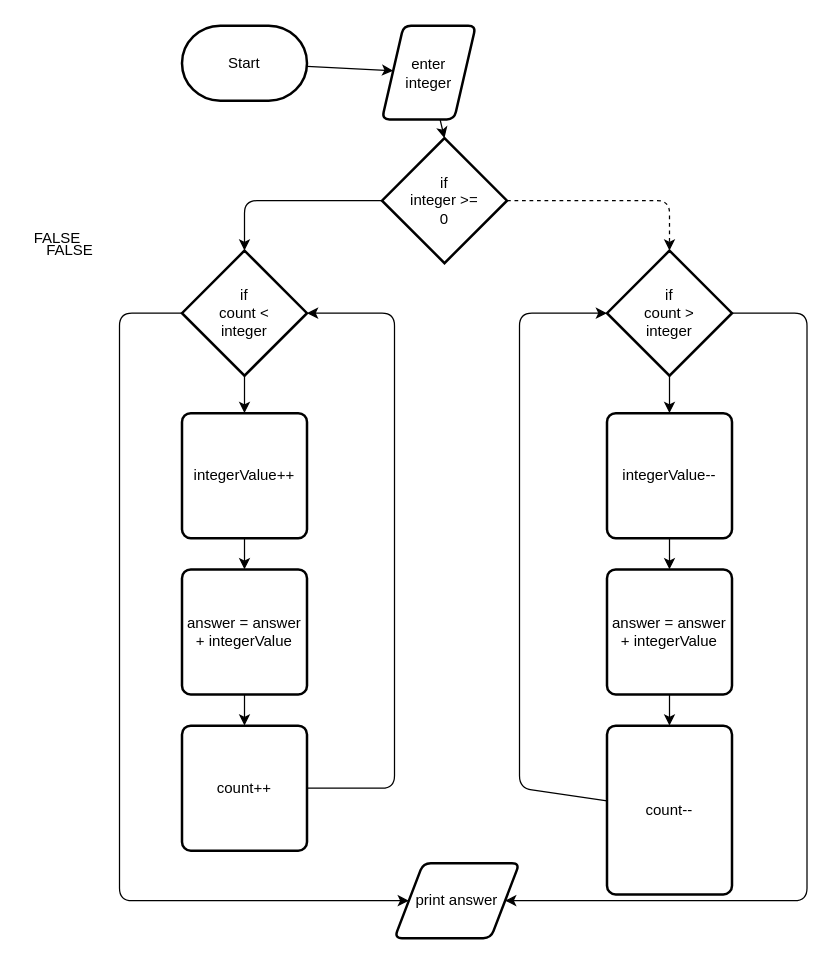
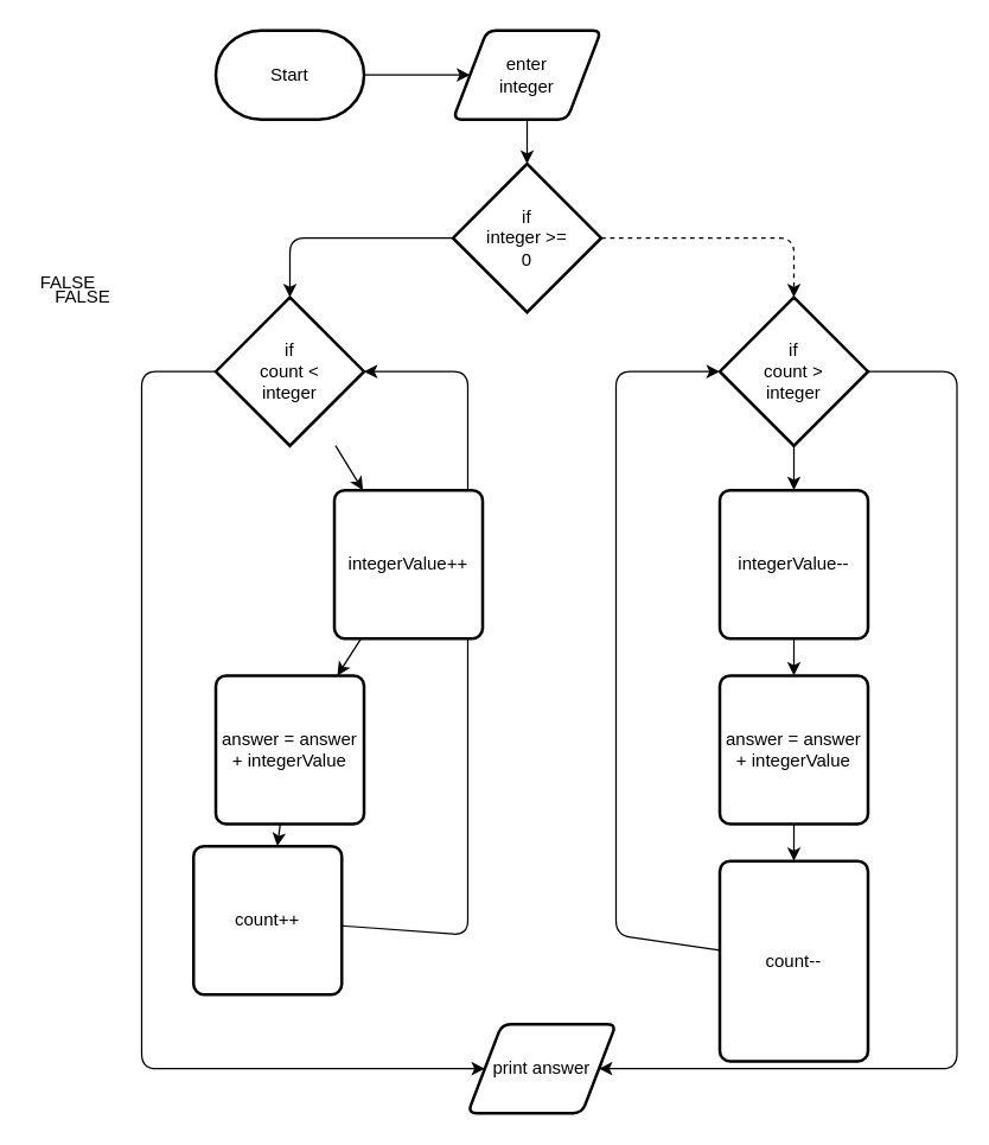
  <mxCell id="0" />
  <mxCell id="1" parent="0" />
  <mxCell id="2" style="edgeStyle=none;html=1;" edge="1" parent="1" source="3" target="5"><mxGeometry relative="1" as="geometry" /></mxCell>
  <mxCell id="3" value="Start" style="strokeWidth=2;html=1;shape=mxgraph.flowchart.terminator;whiteSpace=wrap;" parent="1" vertex="1"><mxGeometry x="145" y="20" width="100" height="60" as="geometry" /></mxCell>
  <mxCell id="4" style="edgeStyle=none;html=1;entryX=0.5;entryY=0;entryDx=0;entryDy=0;entryPerimeter=0;" edge="1" parent="1" source="5" target="8"><mxGeometry relative="1" as="geometry" /></mxCell>
- <mxCell id="5" value="enter &lt;br&gt;integer" style="shape=parallelogram;html=1;strokeWidth=2;perimeter=parallelogramPerimeter;whiteSpace=wrap;rounded=1;arcSize=12;size=0.23;" parent="1" vertex="1"><mxGeometry x="305" y="20" width="75" height="75" as="geometry" /></mxCell>
+ <mxCell id="5" value="enter &lt;br&gt;integer" style="shape=parallelogram;html=1;strokeWidth=2;perimeter=parallelogramPerimeter;whiteSpace=wrap;rounded=1;arcSize=12;size=0.23;" parent="1" vertex="1"><mxGeometry x="305" y="20" width="100" height="60" as="geometry" /></mxCell>
  <mxCell id="6" style="edgeStyle=none;html=1;entryX=0.5;entryY=0;entryDx=0;entryDy=0;entryPerimeter=0;dashed=1;" edge="1" parent="1" source="8" target="18"><mxGeometry relative="1" as="geometry"><Array as="points"><mxPoint x="535" y="160" /></Array></mxGeometry></mxCell>
  <mxCell id="7" style="edgeStyle=none;html=1;entryX=0.5;entryY=0;entryDx=0;entryDy=0;entryPerimeter=0;" edge="1" parent="1" source="8" target="15"><mxGeometry relative="1" as="geometry"><Array as="points"><mxPoint x="195" y="160" /></Array></mxGeometry></mxCell>
  <mxCell id="8" value="if&lt;br&gt;integer &amp;gt;=&lt;br&gt;0" style="strokeWidth=2;html=1;shape=mxgraph.flowchart.decision;whiteSpace=wrap;" vertex="1" parent="1"><mxGeometry x="305" y="110" width="100" height="100" as="geometry" /></mxCell>
  <mxCell id="9" style="edgeStyle=none;html=1;entryX=1;entryY=0.5;entryDx=0;entryDy=0;entryPerimeter=0;" edge="1" parent="1" source="10" target="15"><mxGeometry relative="1" as="geometry"><Array as="points"><mxPoint x="315" y="630" /><mxPoint x="315" y="250" /></Array></mxGeometry></mxCell>
- <mxCell id="10" value="count++" style="rounded=1;whiteSpace=wrap;html=1;absoluteArcSize=1;arcSize=14;strokeWidth=2;" vertex="1" parent="1"><mxGeometry x="145" y="580" width="100" height="100" as="geometry" /></mxCell>
+ <mxCell id="10" value="count++" style="rounded=1;whiteSpace=wrap;html=1;absoluteArcSize=1;arcSize=14;strokeWidth=2;" vertex="1" parent="1"><mxGeometry x="130" y="570" width="100" height="100" as="geometry" /></mxCell>
  <mxCell id="11" style="edgeStyle=none;html=1;entryX=0;entryY=0.5;entryDx=0;entryDy=0;entryPerimeter=0;" edge="1" parent="1" source="12" target="18"><mxGeometry relative="1" as="geometry"><Array as="points"><mxPoint x="415" y="630" /><mxPoint x="415" y="250" /></Array></mxGeometry></mxCell>
  <mxCell id="12" value="count--" style="rounded=1;whiteSpace=wrap;html=1;absoluteArcSize=1;arcSize=14;strokeWidth=2;" vertex="1" parent="1"><mxGeometry x="485" y="580" width="100" height="135" as="geometry" /></mxCell>
  <mxCell id="13" style="edgeStyle=none;html=1;" edge="1" parent="1" source="15" target="20"><mxGeometry relative="1" as="geometry" /></mxCell>
  <mxCell id="14" style="edgeStyle=none;html=1;entryX=0;entryY=0.5;entryDx=0;entryDy=0;" edge="1" parent="1" source="15" target="27"><mxGeometry relative="1" as="geometry"><Array as="points"><mxPoint x="95" y="250" /><mxPoint x="95" y="720" /></Array></mxGeometry></mxCell>
  <mxCell id="15" value="if&lt;br&gt;count &amp;lt;&lt;br&gt;integer" style="strokeWidth=2;html=1;shape=mxgraph.flowchart.decision;whiteSpace=wrap;" vertex="1" parent="1"><mxGeometry x="145" y="200" width="100" height="100" as="geometry" /></mxCell>
  <mxCell id="16" style="edgeStyle=none;html=1;" edge="1" parent="1" source="18" target="22"><mxGeometry relative="1" as="geometry" /></mxCell>
  <mxCell id="17" style="edgeStyle=none;html=1;entryX=1;entryY=0.5;entryDx=0;entryDy=0;" edge="1" parent="1" source="18" target="27"><mxGeometry relative="1" as="geometry"><Array as="points"><mxPoint x="645" y="250" /><mxPoint x="645" y="720" /></Array></mxGeometry></mxCell>
  <mxCell id="18" value="if&lt;br&gt;count &amp;gt;&lt;br&gt;integer" style="strokeWidth=2;html=1;shape=mxgraph.flowchart.decision;whiteSpace=wrap;" vertex="1" parent="1"><mxGeometry x="485" y="200" width="100" height="100" as="geometry" /></mxCell>
  <mxCell id="19" style="edgeStyle=none;html=1;" edge="1" parent="1" source="20" target="26"><mxGeometry relative="1" as="geometry" /></mxCell>
- <mxCell id="20" value="integerValue++" style="rounded=1;whiteSpace=wrap;html=1;absoluteArcSize=1;arcSize=14;strokeWidth=2;" vertex="1" parent="1"><mxGeometry x="145" y="330" width="100" height="100" as="geometry" /></mxCell>
+ <mxCell id="20" value="integerValue++" style="rounded=1;whiteSpace=wrap;html=1;absoluteArcSize=1;arcSize=14;strokeWidth=2;" vertex="1" parent="1"><mxGeometry x="225" y="330" width="100" height="100" as="geometry" /></mxCell>
  <mxCell id="21" style="edgeStyle=none;html=1;exitX=0.5;exitY=1;exitDx=0;exitDy=0;" edge="1" parent="1" source="22" target="24"><mxGeometry relative="1" as="geometry" /></mxCell>
  <mxCell id="22" value="integerValue--" style="rounded=1;whiteSpace=wrap;html=1;absoluteArcSize=1;arcSize=14;strokeWidth=2;" vertex="1" parent="1"><mxGeometry x="485" y="330" width="100" height="100" as="geometry" /></mxCell>
  <mxCell id="23" style="edgeStyle=none;html=1;exitX=0.5;exitY=1;exitDx=0;exitDy=0;" edge="1" parent="1" source="24" target="12"><mxGeometry relative="1" as="geometry" /></mxCell>
  <mxCell id="24" value="answer = answer + integerValue" style="rounded=1;whiteSpace=wrap;html=1;absoluteArcSize=1;arcSize=14;strokeWidth=2;" vertex="1" parent="1"><mxGeometry x="485" y="455" width="100" height="100" as="geometry" /></mxCell>
  <mxCell id="25" style="edgeStyle=none;html=1;" edge="1" parent="1" source="26" target="10"><mxGeometry relative="1" as="geometry" /></mxCell>
  <mxCell id="26" value="answer = answer + integerValue" style="rounded=1;whiteSpace=wrap;html=1;absoluteArcSize=1;arcSize=14;strokeWidth=2;" vertex="1" parent="1"><mxGeometry x="145" y="455" width="100" height="100" as="geometry" /></mxCell>
  <mxCell id="27" value="print answer" style="shape=parallelogram;html=1;strokeWidth=2;perimeter=parallelogramPerimeter;whiteSpace=wrap;rounded=1;arcSize=12;size=0.23;" vertex="1" parent="1"><mxGeometry x="315" y="690" width="100" height="60" as="geometry" /></mxCell>
  <mxCell id="28" value="FALSE" style="text;html=1;align=center;verticalAlign=middle;resizable=0;points=[];autosize=1;strokeColor=none;fillColor=none;" vertex="1" parent="1"><mxGeometry x="20" y="180" width="50" height="20" as="geometry" /></mxCell>
  <mxCell id="29" value="FALSE" style="text;html=1;align=center;verticalAlign=middle;resizable=0;points=[];autosize=1;strokeColor=none;fillColor=none;" vertex="1" parent="1"><mxGeometry x="30" y="190" width="50" height="20" as="geometry" /></mxCell>
